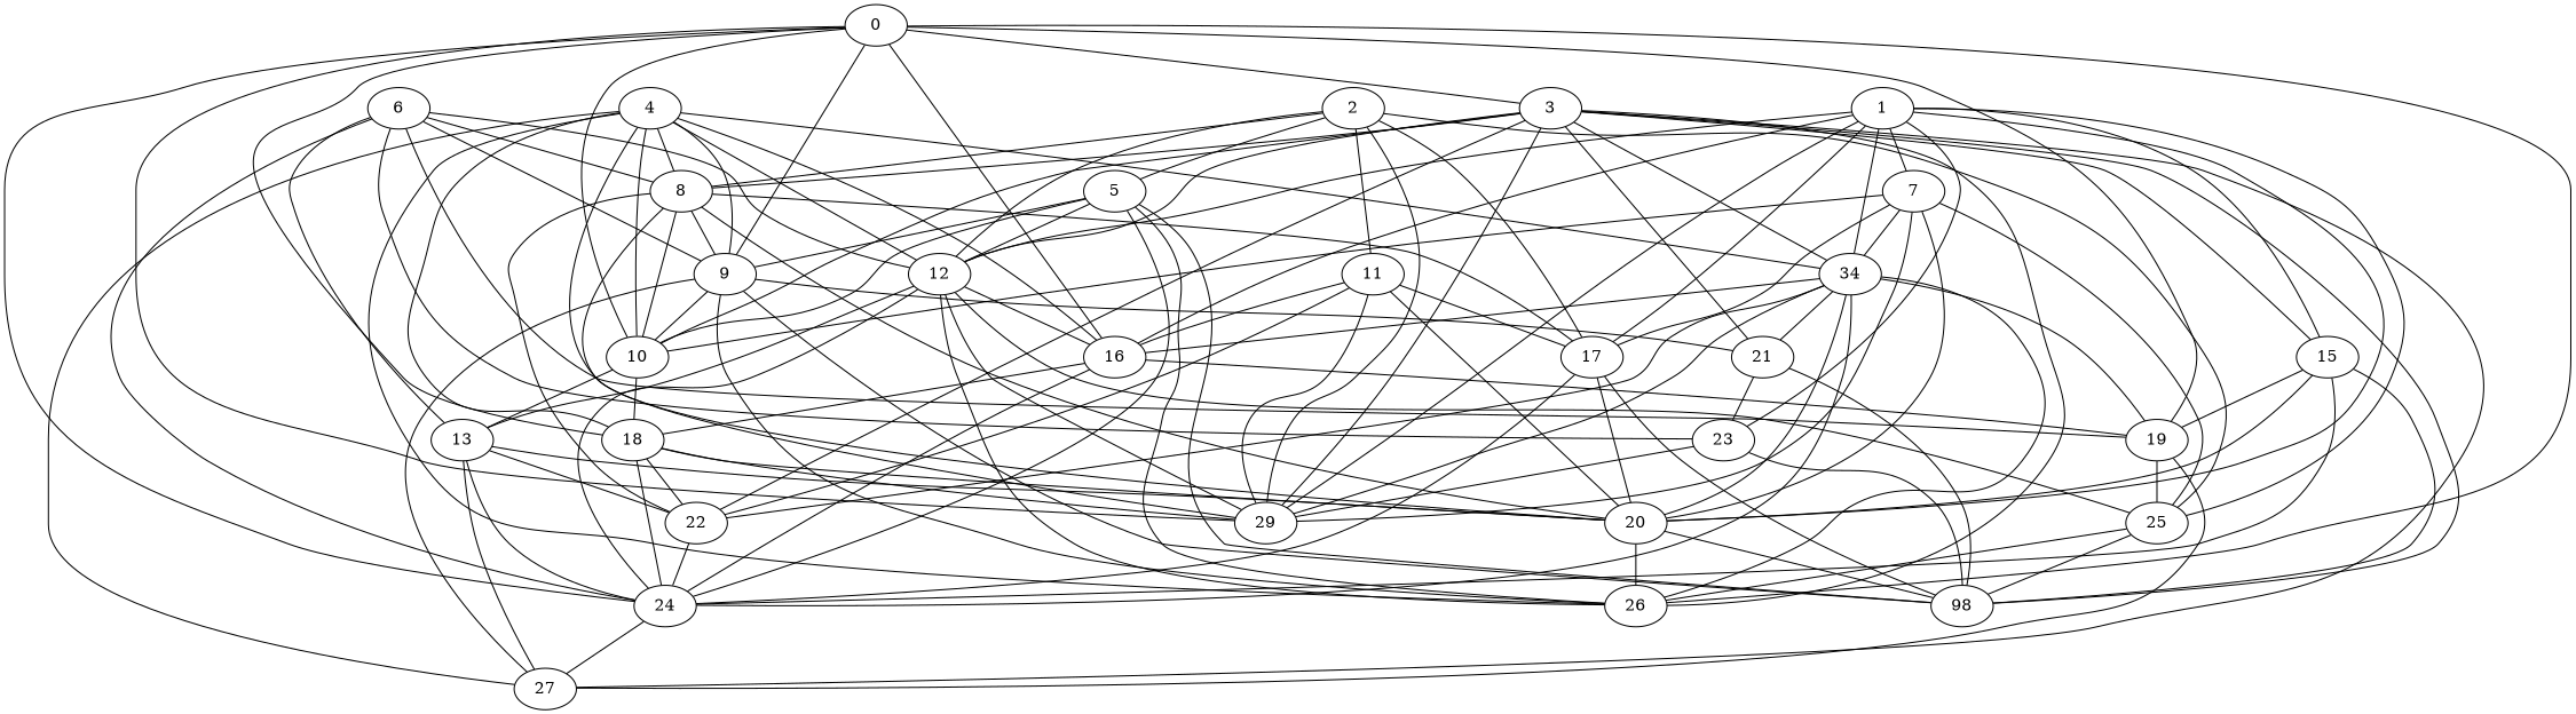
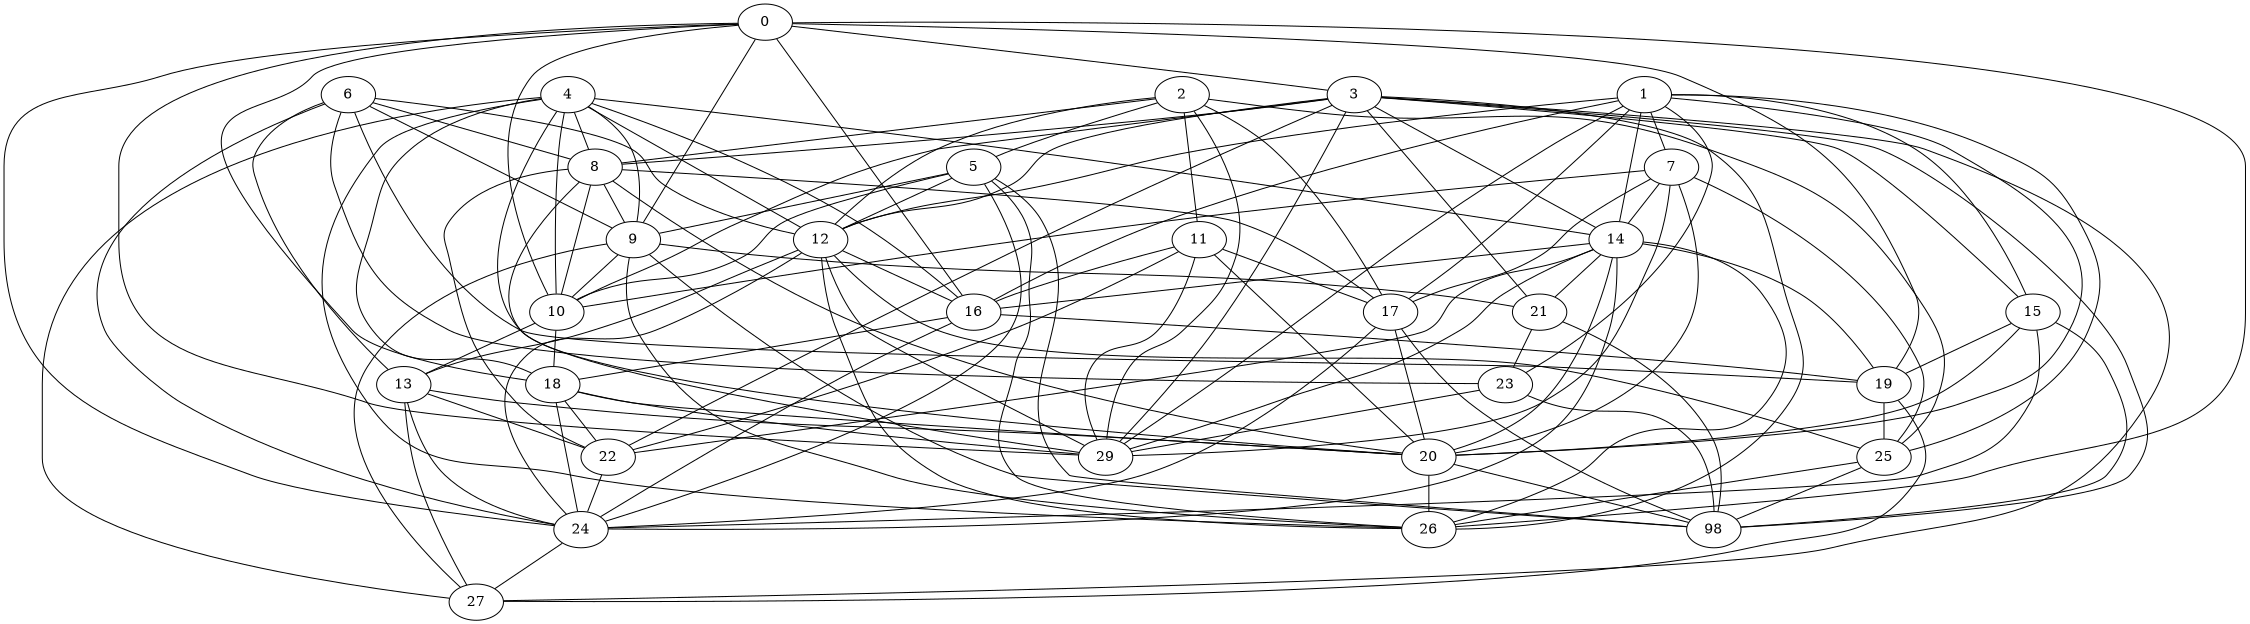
  graph {
    0
    3
    9
    10
    16
    18
    19
    24
    26
    29
    12
-   14 [label=34]
+   14
    15
    8
    21
    22
    27
    n18 [label=98]
    13
    20
    25
    17
    23
    1
    7
    2
    5
    11
    4
    6
    0 -- 3
    0 -- 9
    0 -- 10
    0 -- 16
    0 -- 18
    0 -- 19
    0 -- 24
    0 -- 26
    0 -- 29
    3 -- 10
    3 -- 26
    3 -- 29
    3 -- 12
    3 -- 14
    3 -- 15
    3 -- 8
    3 -- 21
    3 -- 22
    3 -- 27
    3 -- n18
    9 -- 10
    9 -- 26
    9 -- 21
    9 -- 27
    9 -- n18
    10 -- 18
    10 -- 13
    16 -- 18
    16 -- 19
    16 -- 24
    18 -- 24
    18 -- 29
    18 -- 22
    18 -- 20
    19 -- 27
    19 -- 25
    24 -- 27
    12 -- 16
    12 -- 24
    12 -- 26
    12 -- 29
    12 -- 13
    12 -- 25
    14 -- 16
    14 -- 19
    14 -- 24
    14 -- 26
    14 -- 29
    14 -- 21
    14 -- 22
    14 -- 20
    15 -- 19
    15 -- 24
    15 -- n18
    15 -- 20
    8 -- 9
    8 -- 10
    8 -- 29
    8 -- 22
    8 -- 20
    8 -- 17
    21 -- n18
    21 -- 23
    22 -- 24
    13 -- 24
    13 -- 22
    13 -- 27
    13 -- 20
    20 -- 26
    20 -- n18
    25 -- 26
    25 -- n18
    17 -- 24
    17 -- n18
    17 -- 20
    23 -- 29
    23 -- n18
    1 -- 16
    1 -- 29
    1 -- 12
    1 -- 14
    1 -- 15
    1 -- 20
    1 -- 25
    1 -- 17
    1 -- 23
    1 -- 7
    7 -- 10
    7 -- 29
    7 -- 14
    7 -- 20
    7 -- 25
    7 -- 17
    2 -- 29
    2 -- 12
    2 -- 8
    2 -- 25
    2 -- 17
    2 -- 5
    2 -- 11
    5 -- 9
    5 -- 10
    5 -- 24
    5 -- 26
    5 -- 12
    5 -- n18
    11 -- 16
    11 -- 29
    11 -- 22
    11 -- 20
    11 -- 17
    4 -- 9
    4 -- 10
    4 -- 16
    4 -- 18
    4 -- 26
    4 -- 12
    4 -- 14
    4 -- 8
    4 -- 27
    4 -- 20
    6 -- 9
    6 -- 19
    6 -- 24
    6 -- 12
    6 -- 8
    6 -- 13
    6 -- 23
  }
